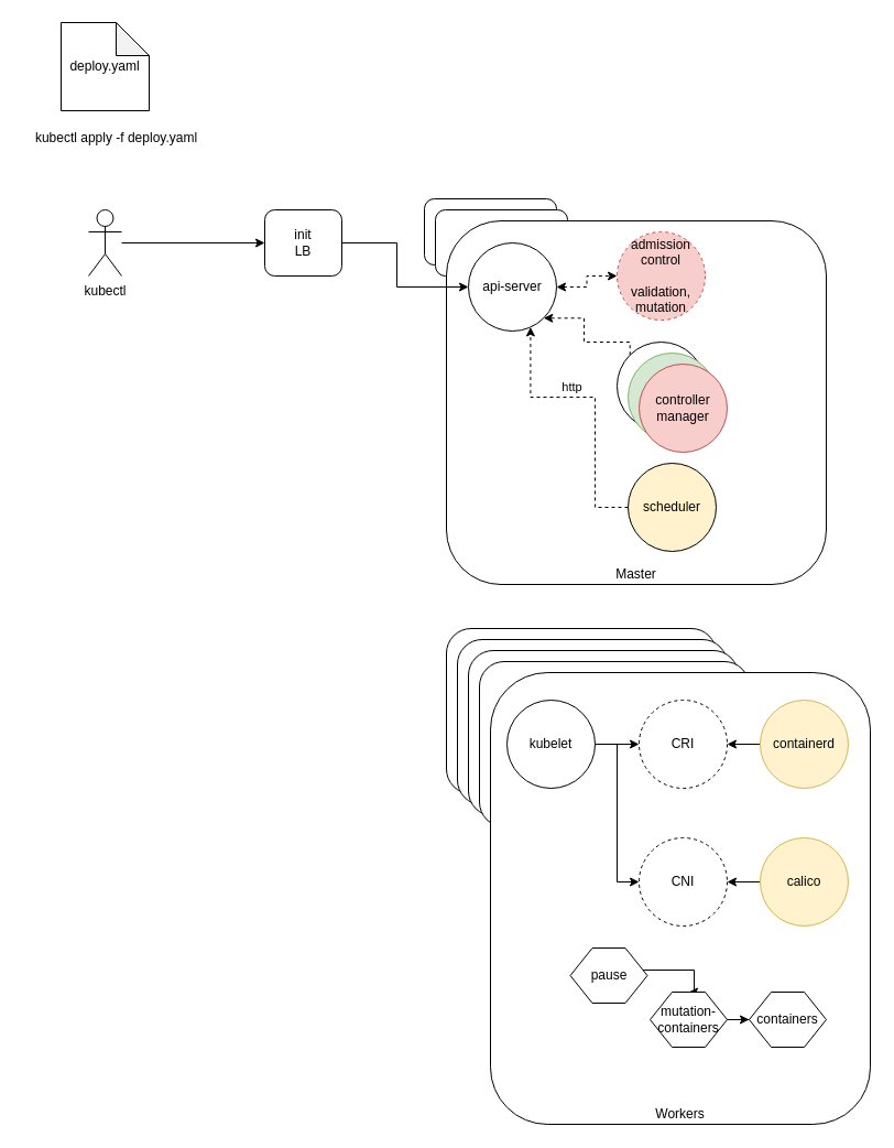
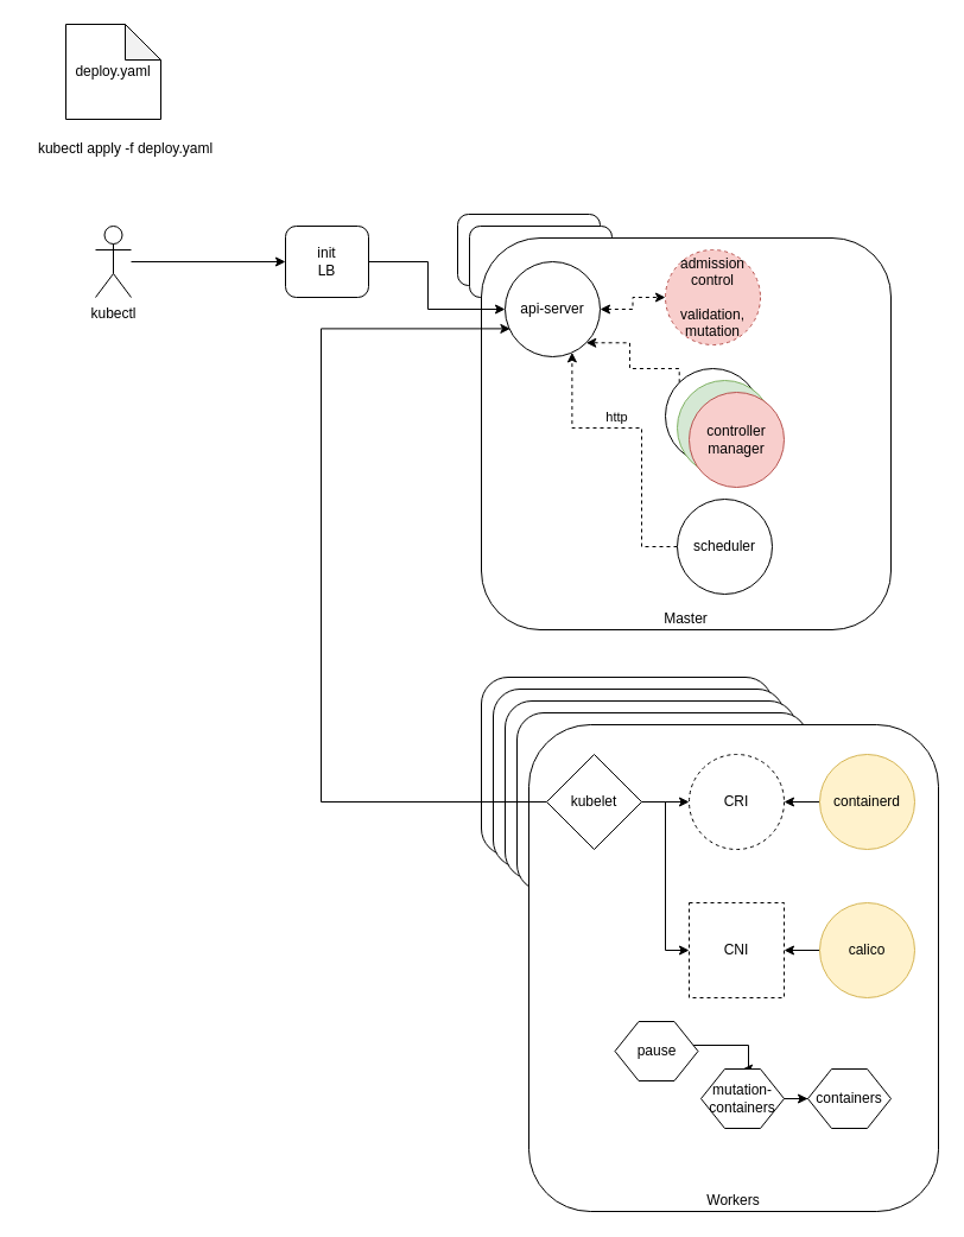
  <mxCell id="0" />
  <mxCell id="1" parent="0" />
  <mxCell id="2" style="edgeStyle=orthogonalEdgeStyle;rounded=0;orthogonalLoop=1;jettySize=auto;html=1;entryX=0;entryY=0.5;entryDx=0;entryDy=0;" edge="1" parent="1" source="3" target="6"><mxGeometry relative="1" as="geometry"><mxPoint x="230" y="220" as="targetPoint" /></mxGeometry></mxCell>
  <mxCell id="3" value="kubectl" style="shape=umlActor;verticalLabelPosition=bottom;verticalAlign=top;html=1;outlineConnect=0;" vertex="1" parent="1"><mxGeometry x="80" y="190" width="30" height="60" as="geometry" /></mxCell>
  <mxCell id="4" value="deploy.yaml" style="shape=note;whiteSpace=wrap;html=1;backgroundOutline=1;darkOpacity=0.05;" vertex="1" parent="1"><mxGeometry x="55" y="20" width="80" height="80" as="geometry" /></mxCell>
  <mxCell id="5" value="kubectl apply -f deploy.yaml" style="text;html=1;align=center;verticalAlign=middle;resizable=0;points=[];autosize=1;strokeColor=none;fillColor=none;" vertex="1" parent="1"><mxGeometry x="20" y="110" width="170" height="30" as="geometry" /></mxCell>
  <mxCell id="6" value="init&lt;br&gt;LB" style="rounded=1;whiteSpace=wrap;html=1;" vertex="1" parent="1"><mxGeometry x="240" y="190" width="70" height="60" as="geometry" /></mxCell>
  <mxCell id="7" value="Master" style="rounded=1;whiteSpace=wrap;html=1;" vertex="1" parent="1"><mxGeometry x="385" y="180" width="120" height="60" as="geometry" /></mxCell>
  <mxCell id="8" value="Master" style="rounded=1;whiteSpace=wrap;html=1;" vertex="1" parent="1"><mxGeometry x="395" y="190" width="120" height="60" as="geometry" /></mxCell>
  <mxCell id="9" value="Master" style="rounded=1;whiteSpace=wrap;html=1;verticalAlign=bottom;" vertex="1" parent="1"><mxGeometry x="405" y="200" width="345" height="330" as="geometry" /></mxCell>
  <mxCell id="10" style="edgeStyle=orthogonalEdgeStyle;rounded=0;orthogonalLoop=1;jettySize=auto;html=1;dashed=1;startArrow=classic;startFill=1;" edge="1" parent="1" source="11" target="13"><mxGeometry relative="1" as="geometry" /></mxCell>
  <mxCell id="11" value="api-server" style="ellipse;whiteSpace=wrap;html=1;aspect=fixed;" vertex="1" parent="1"><mxGeometry x="425" y="220" width="80" height="80" as="geometry" /></mxCell>
  <mxCell id="12" style="edgeStyle=orthogonalEdgeStyle;rounded=0;orthogonalLoop=1;jettySize=auto;html=1;entryX=0;entryY=0.5;entryDx=0;entryDy=0;" edge="1" parent="1" source="6" target="11"><mxGeometry relative="1" as="geometry"><Array as="points"><mxPoint x="360" y="220" /><mxPoint x="360" y="260" /></Array></mxGeometry></mxCell>
  <mxCell id="13" value="admission control&lt;br&gt;&lt;br&gt;validation, mutation" style="ellipse;whiteSpace=wrap;html=1;aspect=fixed;dashed=1;fillColor=#f8cecc;strokeColor=#b85450;" vertex="1" parent="1"><mxGeometry x="560" y="210" width="80" height="80" as="geometry" /></mxCell>
  <mxCell id="14" style="edgeStyle=orthogonalEdgeStyle;rounded=0;orthogonalLoop=1;jettySize=auto;html=1;entryX=1;entryY=1;entryDx=0;entryDy=0;dashed=1;exitX=0;exitY=0;exitDx=0;exitDy=0;" edge="1" parent="1" source="15" target="11"><mxGeometry relative="1" as="geometry"><Array as="points"><mxPoint x="572" y="310" /><mxPoint x="530" y="310" /><mxPoint x="530" y="288" /></Array></mxGeometry></mxCell>
  <mxCell id="15" value="controller manager" style="ellipse;whiteSpace=wrap;html=1;aspect=fixed;" vertex="1" parent="1"><mxGeometry x="560" y="310" width="80" height="80" as="geometry" /></mxCell>
  <mxCell id="16" value="controller manager" style="ellipse;whiteSpace=wrap;html=1;aspect=fixed;fillColor=#d5e8d4;strokeColor=#82b366;" vertex="1" parent="1"><mxGeometry x="570" y="320" width="80" height="80" as="geometry" /></mxCell>
  <mxCell id="17" value="controller manager" style="ellipse;whiteSpace=wrap;html=1;aspect=fixed;fillColor=#f8cecc;strokeColor=#b85450;" vertex="1" parent="1"><mxGeometry x="580" y="330" width="80" height="80" as="geometry" /></mxCell>
  <mxCell id="18" style="edgeStyle=orthogonalEdgeStyle;rounded=0;orthogonalLoop=1;jettySize=auto;html=1;entryX=0.705;entryY=0.955;entryDx=0;entryDy=0;entryPerimeter=0;dashed=1;" edge="1" parent="1" source="20" target="11"><mxGeometry relative="1" as="geometry"><Array as="points"><mxPoint x="540" y="460" /><mxPoint x="540" y="360" /><mxPoint x="481" y="360" /></Array></mxGeometry></mxCell>
  <mxCell id="19" value="http" style="edgeLabel;html=1;align=center;verticalAlign=middle;resizable=0;points=[];" vertex="1" connectable="0" parent="18"><mxGeometry x="0.216" y="2" relative="1" as="geometry"><mxPoint x="1" y="-12" as="offset" /></mxGeometry></mxCell>
- <mxCell id="20" value="scheduler" style="ellipse;whiteSpace=wrap;html=1;aspect=fixed;fillColor=#fff2cc;" vertex="1" parent="1"><mxGeometry x="570" y="420" width="80" height="80" as="geometry" /></mxCell>
+ <mxCell id="20" value="scheduler" style="ellipse;whiteSpace=wrap;html=1;aspect=fixed;" vertex="1" parent="1"><mxGeometry x="570" y="420" width="80" height="80" as="geometry" /></mxCell>
  <mxCell id="21" value="" style="rounded=1;whiteSpace=wrap;html=1;verticalAlign=bottom;" vertex="1" parent="1"><mxGeometry x="405" y="570" width="245" height="150" as="geometry" /></mxCell>
  <mxCell id="22" value="" style="rounded=1;whiteSpace=wrap;html=1;verticalAlign=bottom;" vertex="1" parent="1"><mxGeometry x="415" y="580" width="245" height="150" as="geometry" /></mxCell>
  <mxCell id="23" value="" style="rounded=1;whiteSpace=wrap;html=1;verticalAlign=bottom;" vertex="1" parent="1"><mxGeometry x="425" y="590" width="245" height="150" as="geometry" /></mxCell>
  <mxCell id="24" value="" style="rounded=1;whiteSpace=wrap;html=1;verticalAlign=bottom;" vertex="1" parent="1"><mxGeometry x="435" y="600" width="245" height="150" as="geometry" /></mxCell>
  <mxCell id="25" value="Workers" style="rounded=1;whiteSpace=wrap;html=1;verticalAlign=bottom;" vertex="1" parent="1"><mxGeometry x="445" y="610" width="345" height="410" as="geometry" /></mxCell>
+ <mxCell id="26" style="edgeStyle=orthogonalEdgeStyle;rounded=0;orthogonalLoop=1;jettySize=auto;html=1;entryX=0.055;entryY=0.705;entryDx=0;entryDy=0;entryPerimeter=0;" edge="1" parent="1" source="29" target="11"><mxGeometry relative="1" as="geometry"><Array as="points"><mxPoint x="270" y="675" /><mxPoint x="270" y="276" /></Array></mxGeometry></mxCell>
  <mxCell id="27" style="edgeStyle=orthogonalEdgeStyle;rounded=0;orthogonalLoop=1;jettySize=auto;html=1;entryX=0;entryY=0.5;entryDx=0;entryDy=0;" edge="1" parent="1" source="29" target="30"><mxGeometry relative="1" as="geometry" /></mxCell>
  <mxCell id="28" style="edgeStyle=orthogonalEdgeStyle;rounded=0;orthogonalLoop=1;jettySize=auto;html=1;entryX=0;entryY=0.5;entryDx=0;entryDy=0;" edge="1" parent="1" source="29" target="35"><mxGeometry relative="1" as="geometry" /></mxCell>
- <mxCell id="29" value="kubelet" style="ellipse;whiteSpace=wrap;html=1;aspect=fixed;" vertex="1" parent="1"><mxGeometry x="460" y="635" width="80" height="80" as="geometry" /></mxCell>
+ <mxCell id="29" value="kubelet" style="rhombus;whiteSpace=wrap;html=1;aspect=fixed;" vertex="1" parent="1"><mxGeometry x="460" y="635" width="80" height="80" as="geometry" /></mxCell>
  <mxCell id="30" value="CRI" style="ellipse;whiteSpace=wrap;html=1;aspect=fixed;dashed=1;" vertex="1" parent="1"><mxGeometry x="580" y="635" width="80" height="80" as="geometry" /></mxCell>
  <mxCell id="31" style="edgeStyle=orthogonalEdgeStyle;rounded=0;orthogonalLoop=1;jettySize=auto;html=1;entryX=1;entryY=0.5;entryDx=0;entryDy=0;" edge="1" parent="1" source="32" target="30"><mxGeometry relative="1" as="geometry" /></mxCell>
  <mxCell id="32" value="containerd" style="ellipse;whiteSpace=wrap;html=1;aspect=fixed;fillColor=#fff2cc;strokeColor=#d6b656;" vertex="1" parent="1"><mxGeometry x="690" y="635" width="80" height="80" as="geometry" /></mxCell>
  <mxCell id="33" style="edgeStyle=orthogonalEdgeStyle;rounded=0;orthogonalLoop=1;jettySize=auto;html=1;entryX=0.5;entryY=0;entryDx=0;entryDy=0;" edge="1" parent="1" source="34" target="39"><mxGeometry relative="1" as="geometry"><Array as="points"><mxPoint x="630" y="880" /><mxPoint x="630" y="900" /></Array></mxGeometry></mxCell>
  <mxCell id="34" value="pause" style="shape=hexagon;perimeter=hexagonPerimeter2;whiteSpace=wrap;html=1;fixedSize=1;" vertex="1" parent="1"><mxGeometry x="517.5" y="860" width="70" height="50" as="geometry" /></mxCell>
- <mxCell id="35" value="CNI" style="ellipse;whiteSpace=wrap;html=1;aspect=fixed;dashed=1;" vertex="1" parent="1"><mxGeometry x="580" y="760" width="80" height="80" as="geometry" /></mxCell>
+ <mxCell id="35" value="CNI" style="whiteSpace=wrap;html=1;aspect=fixed;dashed=1;rounded=0;" vertex="1" parent="1"><mxGeometry x="580" y="760" width="80" height="80" as="geometry" /></mxCell>
  <mxCell id="36" style="edgeStyle=orthogonalEdgeStyle;rounded=0;orthogonalLoop=1;jettySize=auto;html=1;entryX=1;entryY=0.5;entryDx=0;entryDy=0;" edge="1" parent="1" source="37" target="35"><mxGeometry relative="1" as="geometry" /></mxCell>
  <mxCell id="37" value="calico" style="ellipse;whiteSpace=wrap;html=1;aspect=fixed;fillColor=#fff2cc;strokeColor=#d6b656;" vertex="1" parent="1"><mxGeometry x="690" y="760" width="80" height="80" as="geometry" /></mxCell>
  <mxCell id="38" style="edgeStyle=orthogonalEdgeStyle;rounded=0;orthogonalLoop=1;jettySize=auto;html=1;entryX=0;entryY=0.5;entryDx=0;entryDy=0;" edge="1" parent="1" source="39" target="40"><mxGeometry relative="1" as="geometry" /></mxCell>
  <mxCell id="39" value="mutation-containers" style="shape=hexagon;perimeter=hexagonPerimeter2;whiteSpace=wrap;html=1;fixedSize=1;" vertex="1" parent="1"><mxGeometry x="590" y="900" width="70" height="50" as="geometry" /></mxCell>
  <mxCell id="40" value="containers" style="shape=hexagon;perimeter=hexagonPerimeter2;whiteSpace=wrap;html=1;fixedSize=1;" vertex="1" parent="1"><mxGeometry x="680" y="900" width="70" height="50" as="geometry" /></mxCell>
